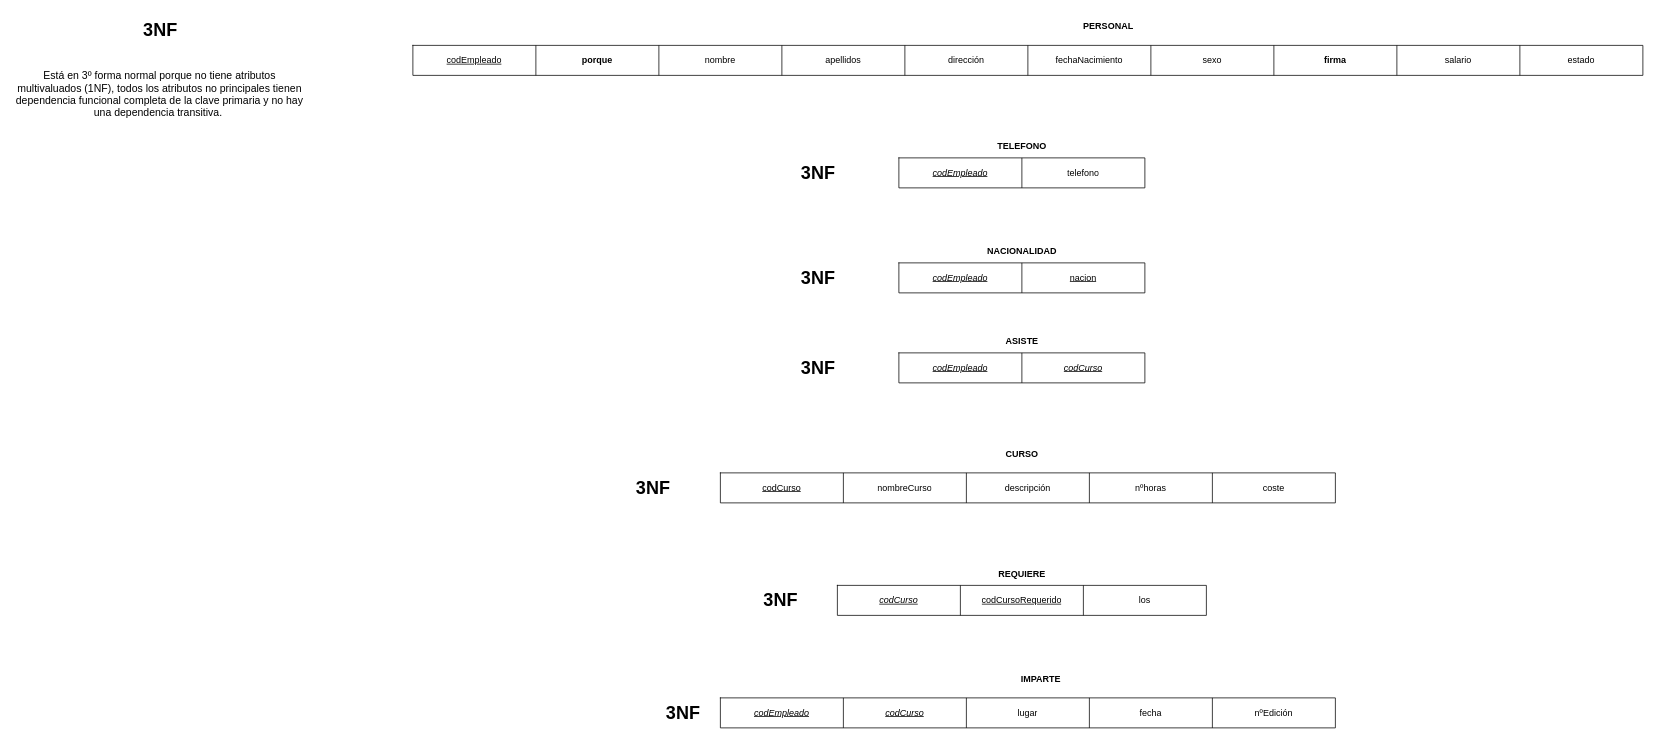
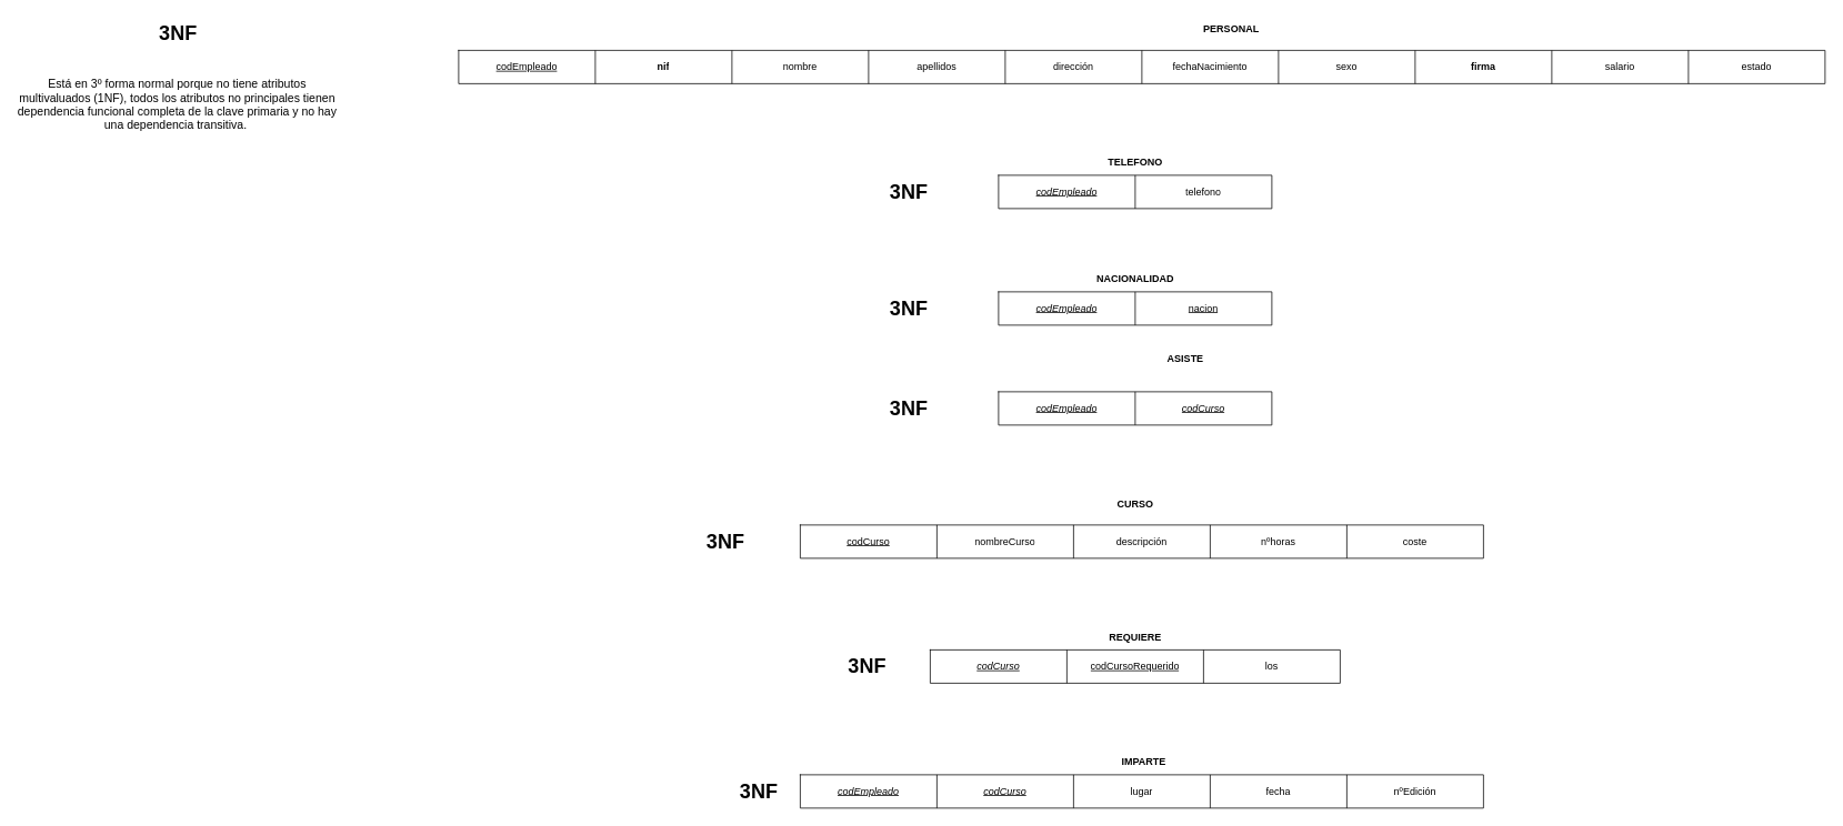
  <mxCell id="0" />
  <mxCell id="1" parent="0" />
  <mxCell id="2" value="" style="shape=table;startSize=0;container=1;collapsible=0;childLayout=tableLayout;" parent="1" vertex="1"><mxGeometry x="550" y="60" width="1640" height="40" as="geometry" /></mxCell>
  <mxCell id="3" value="" style="shape=tableRow;horizontal=0;startSize=0;swimlaneHead=0;swimlaneBody=0;strokeColor=inherit;top=0;left=0;bottom=0;right=0;collapsible=0;dropTarget=0;fillColor=none;points=[[0,0.5],[1,0.5]];portConstraint=eastwest;" parent="2" vertex="1"><mxGeometry width="1640" height="40" as="geometry" /></mxCell>
  <mxCell id="4" value="&lt;u&gt;codEmpleado&lt;/u&gt;" style="shape=partialRectangle;html=1;whiteSpace=wrap;connectable=0;strokeColor=inherit;overflow=hidden;fillColor=none;top=0;left=0;bottom=0;right=0;pointerEvents=1;" parent="3" vertex="1"><mxGeometry width="164" height="40" as="geometry"><mxRectangle width="164" height="40" as="alternateBounds" /></mxGeometry></mxCell>
- <mxCell id="5" value="&lt;b&gt;porque&lt;/b&gt;" style="shape=partialRectangle;html=1;whiteSpace=wrap;connectable=0;strokeColor=inherit;overflow=hidden;fillColor=none;top=0;left=0;bottom=0;right=0;pointerEvents=1;" parent="3" vertex="1"><mxGeometry x="164" width="164" height="40" as="geometry"><mxRectangle width="164" height="40" as="alternateBounds" /></mxGeometry></mxCell>
+ <mxCell id="5" value="&lt;b&gt;nif&lt;/b&gt;" style="shape=partialRectangle;html=1;whiteSpace=wrap;connectable=0;strokeColor=inherit;overflow=hidden;fillColor=none;top=0;left=0;bottom=0;right=0;pointerEvents=1;" parent="3" vertex="1"><mxGeometry x="164" width="164" height="40" as="geometry"><mxRectangle width="164" height="40" as="alternateBounds" /></mxGeometry></mxCell>
  <mxCell id="6" value="nombre" style="shape=partialRectangle;html=1;whiteSpace=wrap;connectable=0;strokeColor=inherit;overflow=hidden;fillColor=none;top=0;left=0;bottom=0;right=0;pointerEvents=1;" parent="3" vertex="1"><mxGeometry x="328" width="164" height="40" as="geometry"><mxRectangle width="164" height="40" as="alternateBounds" /></mxGeometry></mxCell>
  <mxCell id="7" value="apellidos" style="shape=partialRectangle;html=1;whiteSpace=wrap;connectable=0;strokeColor=inherit;overflow=hidden;fillColor=none;top=0;left=0;bottom=0;right=0;pointerEvents=1;" parent="3" vertex="1"><mxGeometry x="492" width="164" height="40" as="geometry"><mxRectangle width="164" height="40" as="alternateBounds" /></mxGeometry></mxCell>
  <mxCell id="8" value="dirección" style="shape=partialRectangle;html=1;whiteSpace=wrap;connectable=0;strokeColor=inherit;overflow=hidden;fillColor=none;top=0;left=0;bottom=0;right=0;pointerEvents=1;" parent="3" vertex="1"><mxGeometry x="656" width="164" height="40" as="geometry"><mxRectangle width="164" height="40" as="alternateBounds" /></mxGeometry></mxCell>
  <mxCell id="9" value="fechaNacimiento" style="shape=partialRectangle;html=1;whiteSpace=wrap;connectable=0;strokeColor=inherit;overflow=hidden;fillColor=none;top=0;left=0;bottom=0;right=0;pointerEvents=1;" parent="3" vertex="1"><mxGeometry x="820" width="164" height="40" as="geometry"><mxRectangle width="164" height="40" as="alternateBounds" /></mxGeometry></mxCell>
  <mxCell id="10" value="sexo" style="shape=partialRectangle;html=1;whiteSpace=wrap;connectable=0;strokeColor=inherit;overflow=hidden;fillColor=none;top=0;left=0;bottom=0;right=0;pointerEvents=1;" parent="3" vertex="1"><mxGeometry x="984" width="164" height="40" as="geometry"><mxRectangle width="164" height="40" as="alternateBounds" /></mxGeometry></mxCell>
  <mxCell id="11" value="&lt;b&gt;firma&lt;/b&gt;" style="shape=partialRectangle;html=1;whiteSpace=wrap;connectable=0;strokeColor=inherit;overflow=hidden;fillColor=none;top=0;left=0;bottom=0;right=0;pointerEvents=1;" parent="3" vertex="1"><mxGeometry x="1148" width="164" height="40" as="geometry"><mxRectangle width="164" height="40" as="alternateBounds" /></mxGeometry></mxCell>
  <mxCell id="12" value="salario" style="shape=partialRectangle;html=1;whiteSpace=wrap;connectable=0;strokeColor=inherit;overflow=hidden;fillColor=none;top=0;left=0;bottom=0;right=0;pointerEvents=1;" parent="3" vertex="1"><mxGeometry x="1312" width="164" height="40" as="geometry"><mxRectangle width="164" height="40" as="alternateBounds" /></mxGeometry></mxCell>
  <mxCell id="13" value="estado" style="shape=partialRectangle;html=1;whiteSpace=wrap;connectable=0;strokeColor=inherit;overflow=hidden;fillColor=none;top=0;left=0;bottom=0;right=0;pointerEvents=1;" parent="3" vertex="1"><mxGeometry x="1476" width="164" height="40" as="geometry"><mxRectangle width="164" height="40" as="alternateBounds" /></mxGeometry></mxCell>
  <mxCell id="14" value="&lt;b&gt;PERSONAL&lt;/b&gt;" style="text;html=1;strokeColor=none;fillColor=none;align=center;verticalAlign=middle;whiteSpace=wrap;rounded=0;" parent="1" vertex="1"><mxGeometry x="1354.5" y="20" width="245" height="30" as="geometry" /></mxCell>
  <mxCell id="15" value="3NF" style="text;strokeColor=none;fillColor=none;html=1;fontSize=24;fontStyle=1;verticalAlign=middle;align=center;" parent="1" vertex="1"><mxGeometry x="162.5" y="20" width="100" height="40" as="geometry" /></mxCell>
  <mxCell id="16" value="&lt;span style=&quot;font-size: 14px;&quot;&gt;Está en 3º forma normal porque no tiene atributos multivaluados (1NF), todos los atributos no principales tienen dependencia funcional completa de la clave primaria y no hay una dependencia transitiva.&amp;nbsp;&lt;br&gt;&lt;/span&gt;" style="text;html=1;strokeColor=none;fillColor=none;align=center;verticalAlign=middle;whiteSpace=wrap;rounded=0;" parent="1" vertex="1"><mxGeometry x="20" y="60" width="385" height="130" as="geometry" /></mxCell>
  <mxCell id="17" value="" style="shape=table;startSize=0;container=1;collapsible=0;childLayout=tableLayout;" vertex="1" parent="1"><mxGeometry x="1198" y="210" width="328" height="40" as="geometry" /></mxCell>
  <mxCell id="18" value="" style="shape=tableRow;horizontal=0;startSize=0;swimlaneHead=0;swimlaneBody=0;strokeColor=inherit;top=0;left=0;bottom=0;right=0;collapsible=0;dropTarget=0;fillColor=none;points=[[0,0.5],[1,0.5]];portConstraint=eastwest;" vertex="1" parent="17"><mxGeometry width="328" height="40" as="geometry" /></mxCell>
  <mxCell id="19" value="&lt;u&gt;&lt;i&gt;codEmpleado&lt;/i&gt;&lt;/u&gt;" style="shape=partialRectangle;html=1;whiteSpace=wrap;connectable=0;strokeColor=inherit;overflow=hidden;fillColor=none;top=0;left=0;bottom=0;right=0;pointerEvents=1;" vertex="1" parent="18"><mxGeometry width="164" height="40" as="geometry"><mxRectangle width="164" height="40" as="alternateBounds" /></mxGeometry></mxCell>
  <mxCell id="20" value="telefono" style="shape=partialRectangle;html=1;whiteSpace=wrap;connectable=0;strokeColor=inherit;overflow=hidden;fillColor=none;top=0;left=0;bottom=0;right=0;pointerEvents=1;" vertex="1" parent="18"><mxGeometry x="164" width="164" height="40" as="geometry"><mxRectangle width="164" height="40" as="alternateBounds" /></mxGeometry></mxCell>
  <mxCell id="21" value="&lt;b&gt;TELEFONO&lt;/b&gt;" style="text;html=1;strokeColor=none;fillColor=none;align=center;verticalAlign=middle;whiteSpace=wrap;rounded=0;" vertex="1" parent="1"><mxGeometry x="1239.5" y="180" width="245" height="30" as="geometry" /></mxCell>
  <mxCell id="22" value="" style="shape=table;startSize=0;container=1;collapsible=0;childLayout=tableLayout;" vertex="1" parent="1"><mxGeometry x="1198" y="350" width="328" height="40" as="geometry" /></mxCell>
  <mxCell id="23" value="" style="shape=tableRow;horizontal=0;startSize=0;swimlaneHead=0;swimlaneBody=0;strokeColor=inherit;top=0;left=0;bottom=0;right=0;collapsible=0;dropTarget=0;fillColor=none;points=[[0,0.5],[1,0.5]];portConstraint=eastwest;" vertex="1" parent="22"><mxGeometry width="328" height="40" as="geometry" /></mxCell>
  <mxCell id="24" value="&lt;u&gt;&lt;i&gt;codEmpleado&lt;/i&gt;&lt;/u&gt;" style="shape=partialRectangle;html=1;whiteSpace=wrap;connectable=0;strokeColor=inherit;overflow=hidden;fillColor=none;top=0;left=0;bottom=0;right=0;pointerEvents=1;" vertex="1" parent="23"><mxGeometry width="164" height="40" as="geometry"><mxRectangle width="164" height="40" as="alternateBounds" /></mxGeometry></mxCell>
  <mxCell id="25" value="&lt;u&gt;nacion&lt;/u&gt;" style="shape=partialRectangle;html=1;whiteSpace=wrap;connectable=0;strokeColor=inherit;overflow=hidden;fillColor=none;top=0;left=0;bottom=0;right=0;pointerEvents=1;" vertex="1" parent="23"><mxGeometry x="164" width="164" height="40" as="geometry"><mxRectangle width="164" height="40" as="alternateBounds" /></mxGeometry></mxCell>
  <mxCell id="26" value="&lt;b&gt;NACIONALIDAD&lt;/b&gt;" style="text;html=1;strokeColor=none;fillColor=none;align=center;verticalAlign=middle;whiteSpace=wrap;rounded=0;" vertex="1" parent="1"><mxGeometry x="1239.5" y="320" width="245" height="30" as="geometry" /></mxCell>
  <mxCell id="27" value="" style="shape=table;startSize=0;container=1;collapsible=0;childLayout=tableLayout;" vertex="1" parent="1"><mxGeometry x="1198" y="470" width="328" height="40" as="geometry" /></mxCell>
  <mxCell id="28" value="" style="shape=tableRow;horizontal=0;startSize=0;swimlaneHead=0;swimlaneBody=0;strokeColor=inherit;top=0;left=0;bottom=0;right=0;collapsible=0;dropTarget=0;fillColor=none;points=[[0,0.5],[1,0.5]];portConstraint=eastwest;" vertex="1" parent="27"><mxGeometry width="328" height="40" as="geometry" /></mxCell>
  <mxCell id="29" value="&lt;u&gt;&lt;i&gt;codEmpleado&lt;/i&gt;&lt;/u&gt;" style="shape=partialRectangle;html=1;whiteSpace=wrap;connectable=0;strokeColor=inherit;overflow=hidden;fillColor=none;top=0;left=0;bottom=0;right=0;pointerEvents=1;" vertex="1" parent="28"><mxGeometry width="164" height="40" as="geometry"><mxRectangle width="164" height="40" as="alternateBounds" /></mxGeometry></mxCell>
  <mxCell id="30" value="&lt;u&gt;&lt;i&gt;codCurso&lt;/i&gt;&lt;/u&gt;" style="shape=partialRectangle;html=1;whiteSpace=wrap;connectable=0;strokeColor=inherit;overflow=hidden;fillColor=none;top=0;left=0;bottom=0;right=0;pointerEvents=1;" vertex="1" parent="28"><mxGeometry x="164" width="164" height="40" as="geometry"><mxRectangle width="164" height="40" as="alternateBounds" /></mxGeometry></mxCell>
- <mxCell id="31" value="&lt;b&gt;ASISTE&lt;/b&gt;" style="text;html=1;strokeColor=none;fillColor=none;align=center;verticalAlign=middle;whiteSpace=wrap;rounded=0;" vertex="1" parent="1"><mxGeometry x="1239.5" y="440" width="245" height="30" as="geometry" /></mxCell>
+ <mxCell id="31" value="&lt;b&gt;ASISTE&lt;/b&gt;" style="text;html=1;strokeColor=none;fillColor=none;align=center;verticalAlign=middle;whiteSpace=wrap;rounded=0;" vertex="1" parent="1"><mxGeometry x="1299.5" y="415" width="245" height="30" as="geometry" /></mxCell>
  <mxCell id="32" value="" style="shape=table;startSize=0;container=1;collapsible=0;childLayout=tableLayout;" vertex="1" parent="1"><mxGeometry x="960" y="630" width="820" height="40" as="geometry" /></mxCell>
  <mxCell id="33" value="" style="shape=tableRow;horizontal=0;startSize=0;swimlaneHead=0;swimlaneBody=0;strokeColor=inherit;top=0;left=0;bottom=0;right=0;collapsible=0;dropTarget=0;fillColor=none;points=[[0,0.5],[1,0.5]];portConstraint=eastwest;" vertex="1" parent="32"><mxGeometry width="820" height="40" as="geometry" /></mxCell>
  <mxCell id="34" value="&lt;u&gt;codCurso&lt;/u&gt;" style="shape=partialRectangle;html=1;whiteSpace=wrap;connectable=0;strokeColor=inherit;overflow=hidden;fillColor=none;top=0;left=0;bottom=0;right=0;pointerEvents=1;" vertex="1" parent="33"><mxGeometry width="164" height="40" as="geometry"><mxRectangle width="164" height="40" as="alternateBounds" /></mxGeometry></mxCell>
  <mxCell id="35" value="nombreCurso" style="shape=partialRectangle;html=1;whiteSpace=wrap;connectable=0;strokeColor=inherit;overflow=hidden;fillColor=none;top=0;left=0;bottom=0;right=0;pointerEvents=1;" vertex="1" parent="33"><mxGeometry x="164" width="164" height="40" as="geometry"><mxRectangle width="164" height="40" as="alternateBounds" /></mxGeometry></mxCell>
  <mxCell id="36" value="descripción" style="shape=partialRectangle;html=1;whiteSpace=wrap;connectable=0;strokeColor=inherit;overflow=hidden;fillColor=none;top=0;left=0;bottom=0;right=0;pointerEvents=1;" vertex="1" parent="33"><mxGeometry x="328" width="164" height="40" as="geometry"><mxRectangle width="164" height="40" as="alternateBounds" /></mxGeometry></mxCell>
  <mxCell id="37" value="nºhoras" style="shape=partialRectangle;html=1;whiteSpace=wrap;connectable=0;strokeColor=inherit;overflow=hidden;fillColor=none;top=0;left=0;bottom=0;right=0;pointerEvents=1;" vertex="1" parent="33"><mxGeometry x="492" width="164" height="40" as="geometry"><mxRectangle width="164" height="40" as="alternateBounds" /></mxGeometry></mxCell>
  <mxCell id="38" value="coste" style="shape=partialRectangle;html=1;whiteSpace=wrap;connectable=0;strokeColor=inherit;overflow=hidden;fillColor=none;top=0;left=0;bottom=0;right=0;pointerEvents=1;" vertex="1" parent="33"><mxGeometry x="656" width="164" height="40" as="geometry"><mxRectangle width="164" height="40" as="alternateBounds" /></mxGeometry></mxCell>
  <mxCell id="39" value="&lt;b&gt;CURSO&lt;/b&gt;" style="text;html=1;strokeColor=none;fillColor=none;align=center;verticalAlign=middle;whiteSpace=wrap;rounded=0;" vertex="1" parent="1"><mxGeometry x="1239.5" y="590" width="245" height="30" as="geometry" /></mxCell>
  <mxCell id="40" value="3NF" style="text;strokeColor=none;fillColor=none;html=1;fontSize=24;fontStyle=1;verticalAlign=middle;align=center;" vertex="1" parent="1"><mxGeometry x="1040" y="210" width="100" height="40" as="geometry" /></mxCell>
  <mxCell id="41" value="3NF" style="text;strokeColor=none;fillColor=none;html=1;fontSize=24;fontStyle=1;verticalAlign=middle;align=center;" vertex="1" parent="1"><mxGeometry x="1040" y="350" width="100" height="40" as="geometry" /></mxCell>
  <mxCell id="42" value="3NF" style="text;strokeColor=none;fillColor=none;html=1;fontSize=24;fontStyle=1;verticalAlign=middle;align=center;" vertex="1" parent="1"><mxGeometry x="1040" y="470" width="100" height="40" as="geometry" /></mxCell>
  <mxCell id="43" value="3NF" style="text;strokeColor=none;fillColor=none;html=1;fontSize=24;fontStyle=1;verticalAlign=middle;align=center;" vertex="1" parent="1"><mxGeometry y="630" width="100" height="40" as="geometry" x="820" /></mxCell>
  <mxCell id="44" value="" style="shape=table;startSize=0;container=1;collapsible=0;childLayout=tableLayout;" vertex="1" parent="1"><mxGeometry x="1116" y="780" width="492" height="40" as="geometry" /></mxCell>
  <mxCell id="45" value="" style="shape=tableRow;horizontal=0;startSize=0;swimlaneHead=0;swimlaneBody=0;strokeColor=inherit;top=0;left=0;bottom=0;right=0;collapsible=0;dropTarget=0;fillColor=none;points=[[0,0.5],[1,0.5]];portConstraint=eastwest;" vertex="1" parent="44"><mxGeometry width="492" height="40" as="geometry" /></mxCell>
  <mxCell id="46" value="&lt;u&gt;&lt;i&gt;codCurso&lt;/i&gt;&lt;/u&gt;" style="shape=partialRectangle;html=1;whiteSpace=wrap;connectable=0;strokeColor=inherit;overflow=hidden;fillColor=none;top=0;left=0;bottom=0;right=0;pointerEvents=1;" vertex="1" parent="45"><mxGeometry width="164" height="40" as="geometry"><mxRectangle width="164" height="40" as="alternateBounds" /></mxGeometry></mxCell>
  <mxCell id="47" value="&lt;u&gt;codCursoRequerido&lt;/u&gt;" style="shape=partialRectangle;html=1;whiteSpace=wrap;connectable=0;strokeColor=inherit;overflow=hidden;fillColor=none;top=0;left=0;bottom=0;right=0;pointerEvents=1;" vertex="1" parent="45"><mxGeometry x="164" width="164" height="40" as="geometry"><mxRectangle width="164" height="40" as="alternateBounds" /></mxGeometry></mxCell>
  <mxCell id="48" value="los" style="shape=partialRectangle;html=1;whiteSpace=wrap;connectable=0;strokeColor=inherit;overflow=hidden;fillColor=none;top=0;left=0;bottom=0;right=0;pointerEvents=1;" vertex="1" parent="45"><mxGeometry x="328" width="164" height="40" as="geometry"><mxRectangle width="164" height="40" as="alternateBounds" /></mxGeometry></mxCell>
  <mxCell id="49" value="&lt;b&gt;REQUIERE&lt;/b&gt;" style="text;html=1;strokeColor=none;fillColor=none;align=center;verticalAlign=middle;whiteSpace=wrap;rounded=0;" vertex="1" parent="1"><mxGeometry x="1239.5" y="750" width="245" height="30" as="geometry" /></mxCell>
  <mxCell id="50" value="3NF" style="text;strokeColor=none;fillColor=none;html=1;fontSize=24;fontStyle=1;verticalAlign=middle;align=center;" vertex="1" parent="1"><mxGeometry x="990" y="780" width="100" height="40" as="geometry" /></mxCell>
  <mxCell id="51" value="" style="shape=table;startSize=0;container=1;collapsible=0;childLayout=tableLayout;" vertex="1" parent="1"><mxGeometry x="960" y="930" width="820" height="40" as="geometry" /></mxCell>
  <mxCell id="52" value="" style="shape=tableRow;horizontal=0;startSize=0;swimlaneHead=0;swimlaneBody=0;strokeColor=inherit;top=0;left=0;bottom=0;right=0;collapsible=0;dropTarget=0;fillColor=none;points=[[0,0.5],[1,0.5]];portConstraint=eastwest;" vertex="1" parent="51"><mxGeometry width="820" height="40" as="geometry" /></mxCell>
  <mxCell id="53" value="&lt;u&gt;&lt;i&gt;codEmpleado&lt;/i&gt;&lt;/u&gt;" style="shape=partialRectangle;html=1;whiteSpace=wrap;connectable=0;strokeColor=inherit;overflow=hidden;fillColor=none;top=0;left=0;bottom=0;right=0;pointerEvents=1;" vertex="1" parent="52"><mxGeometry width="164" height="40" as="geometry"><mxRectangle width="164" height="40" as="alternateBounds" /></mxGeometry></mxCell>
  <mxCell id="54" value="&lt;u&gt;&lt;i&gt;codCurso&lt;/i&gt;&lt;/u&gt;" style="shape=partialRectangle;html=1;whiteSpace=wrap;connectable=0;strokeColor=inherit;overflow=hidden;fillColor=none;top=0;left=0;bottom=0;right=0;pointerEvents=1;" vertex="1" parent="52"><mxGeometry x="164" width="164" height="40" as="geometry"><mxRectangle width="164" height="40" as="alternateBounds" /></mxGeometry></mxCell>
  <mxCell id="55" value="lugar" style="shape=partialRectangle;html=1;whiteSpace=wrap;connectable=0;strokeColor=inherit;overflow=hidden;fillColor=none;top=0;left=0;bottom=0;right=0;pointerEvents=1;" vertex="1" parent="52"><mxGeometry x="328" width="164" height="40" as="geometry"><mxRectangle width="164" height="40" as="alternateBounds" /></mxGeometry></mxCell>
  <mxCell id="56" value="fecha" style="shape=partialRectangle;html=1;whiteSpace=wrap;connectable=0;strokeColor=inherit;overflow=hidden;fillColor=none;top=0;left=0;bottom=0;right=0;pointerEvents=1;" vertex="1" parent="52"><mxGeometry x="492" width="164" height="40" as="geometry"><mxRectangle width="164" height="40" as="alternateBounds" /></mxGeometry></mxCell>
  <mxCell id="57" value="nºEdición" style="shape=partialRectangle;html=1;whiteSpace=wrap;connectable=0;strokeColor=inherit;overflow=hidden;fillColor=none;top=0;left=0;bottom=0;right=0;pointerEvents=1;" vertex="1" parent="52"><mxGeometry x="656" width="164" height="40" as="geometry"><mxRectangle width="164" height="40" as="alternateBounds" /></mxGeometry></mxCell>
- <mxCell id="58" value="&lt;b&gt;IMPARTE&lt;/b&gt;" style="text;html=1;strokeColor=none;fillColor=none;align=center;verticalAlign=middle;whiteSpace=wrap;rounded=0;" vertex="1" parent="1"><mxGeometry x="1264.5" y="890" width="245" height="30" as="geometry" /></mxCell>
+ <mxCell id="58" value="&lt;b&gt;IMPARTE&lt;/b&gt;" style="text;html=1;strokeColor=none;fillColor=none;align=center;verticalAlign=middle;whiteSpace=wrap;rounded=0;" vertex="1" parent="1"><mxGeometry x="1249.5" y="900" width="245" height="30" as="geometry" /></mxCell>
  <mxCell id="59" value="3NF" style="text;strokeColor=none;fillColor=none;html=1;fontSize=24;fontStyle=1;verticalAlign=middle;align=center;" vertex="1" parent="1"><mxGeometry x="860" y="930" width="100" height="40" as="geometry" /></mxCell>
